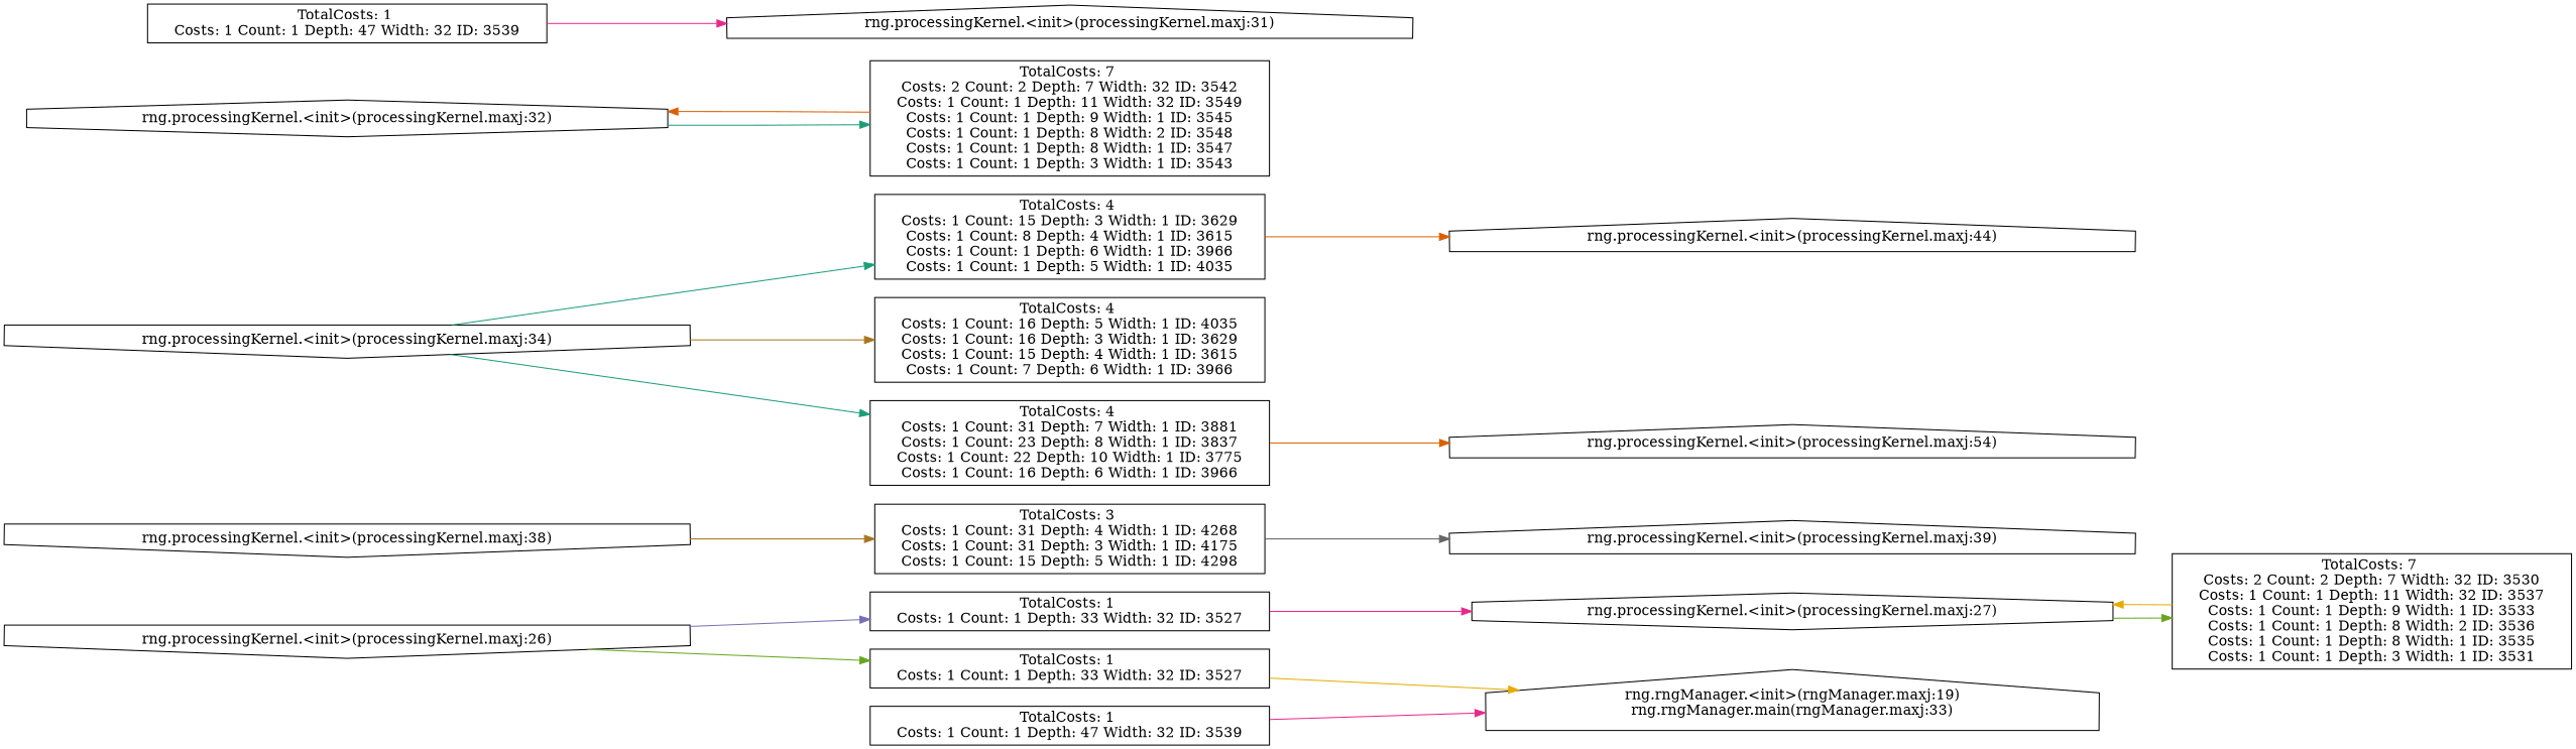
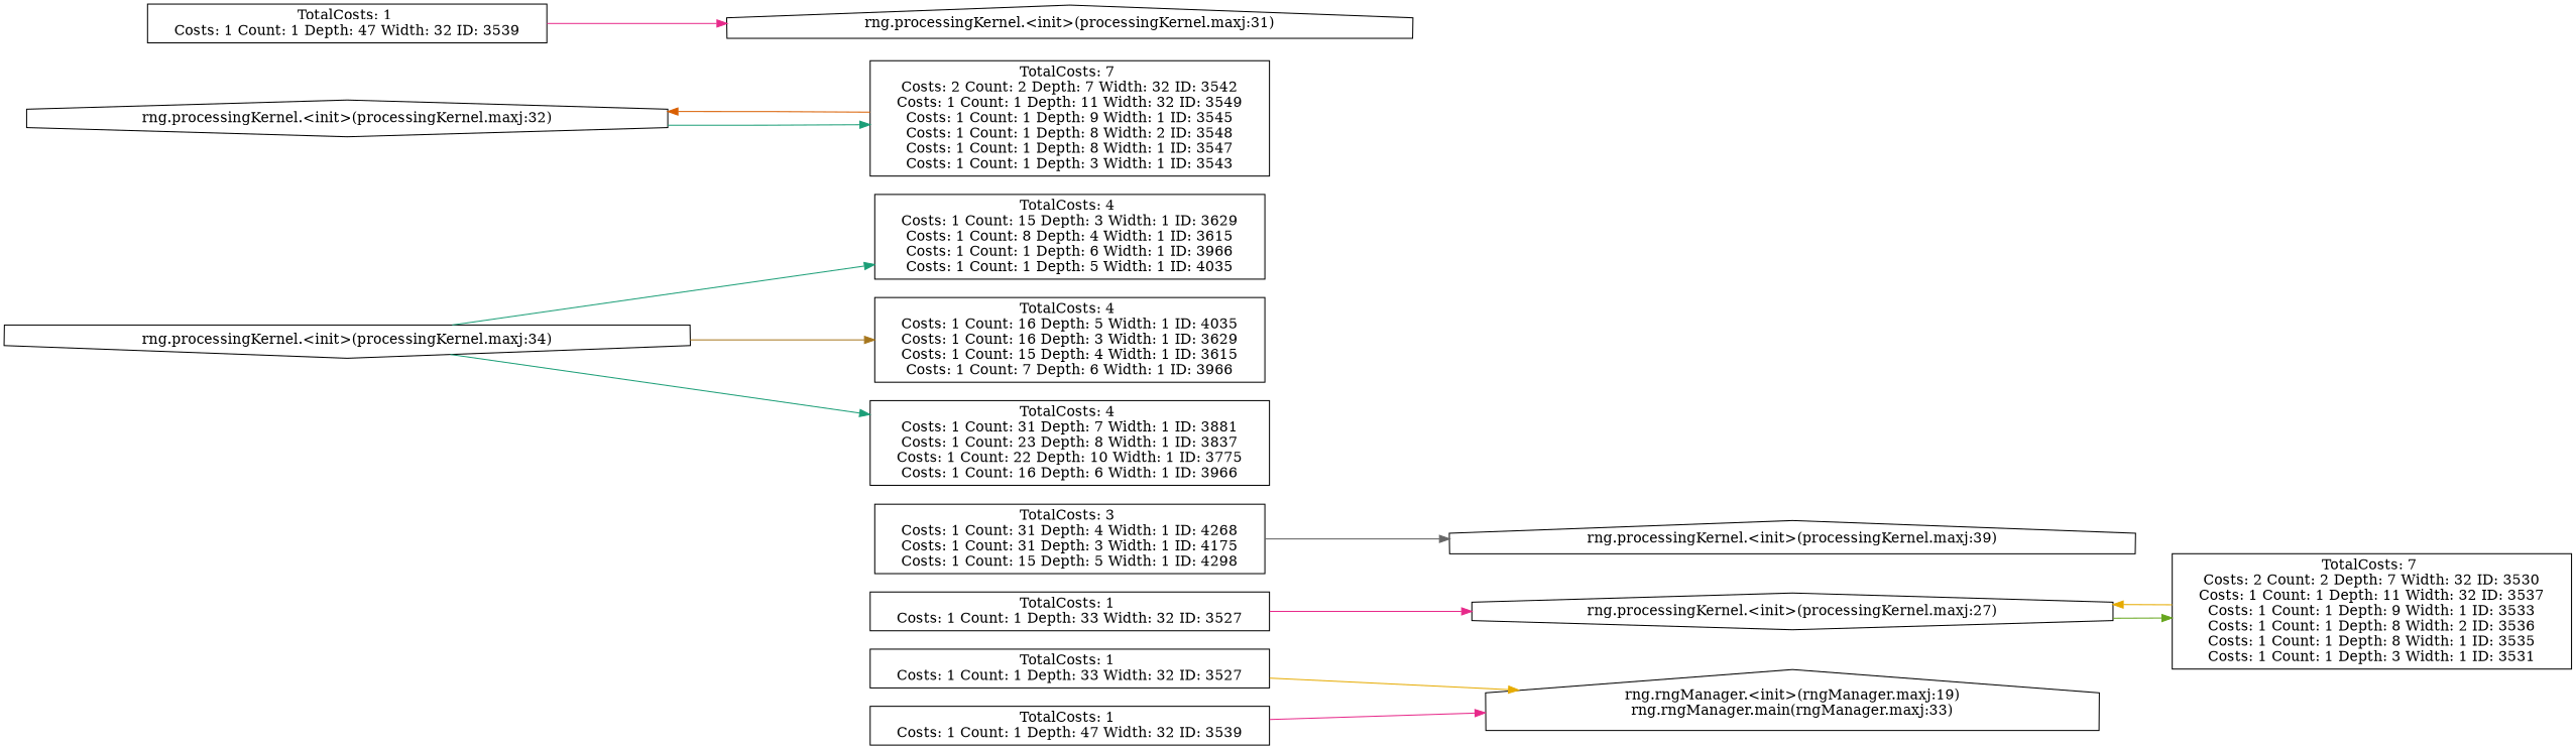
  digraph {
    rankdir=LR
    node [shape=box]
    edge [color="/dark28/4"]
-   n1 [label="rng.processingKernel.<init>(processingKernel.maxj:26)\n" shape=invhouse]
    n2 [label="TotalCosts: 1 \n    Costs: 1 Count: 1 Depth: 33 Width: 32 ID: 3527    \n"]
    n3 [label="TotalCosts: 1 \n    Costs: 1 Count: 1 Depth: 33 Width: 32 ID: 3527    \n"]
    n4 [label="rng.processingKernel.<init>(processingKernel.maxj:27)\n" orientation=90 shape=hexagon]
    n5 [label="rng.rngManager.<init>(rngManager.maxj:19)\nrng.rngManager.main(rngManager.maxj:33)\n" shape=house]
-   n6 [label="rng.processingKernel.<init>(processingKernel.maxj:38)\n" shape=invhouse]
    n7 [label="TotalCosts: 3 \n    Costs: 1 Count: 31 Depth: 4 Width: 1 ID: 4268    \n    Costs: 1 Count: 31 Depth: 3 Width: 1 ID: 4175    \n    Costs: 1 Count: 15 Depth: 5 Width: 1 ID: 4298    \n"]
    n8 [label="rng.processingKernel.<init>(processingKernel.maxj:39)\n" shape=house]
    n9 [label="TotalCosts: 7 \n    Costs: 2 Count: 2 Depth: 7 Width: 32 ID: 3530    \n    Costs: 1 Count: 1 Depth: 11 Width: 32 ID: 3537    \n    Costs: 1 Count: 1 Depth: 9 Width: 1 ID: 3533    \n    Costs: 1 Count: 1 Depth: 8 Width: 2 ID: 3536    \n    Costs: 1 Count: 1 Depth: 8 Width: 1 ID: 3535    \n    Costs: 1 Count: 1 Depth: 3 Width: 1 ID: 3531    \n"]
-   n10 [label="rng.processingKernel.<init>(processingKernel.maxj:44)\n" shape=house]
    n11 [label="rng.processingKernel.<init>(processingKernel.maxj:32)\n" orientation=90 shape=hexagon]
    n12 [label="TotalCosts: 7 \n    Costs: 2 Count: 2 Depth: 7 Width: 32 ID: 3542    \n    Costs: 1 Count: 1 Depth: 11 Width: 32 ID: 3549    \n    Costs: 1 Count: 1 Depth: 9 Width: 1 ID: 3545    \n    Costs: 1 Count: 1 Depth: 8 Width: 2 ID: 3548    \n    Costs: 1 Count: 1 Depth: 8 Width: 1 ID: 3547    \n    Costs: 1 Count: 1 Depth: 3 Width: 1 ID: 3543    \n"]
-   n13 [label="rng.processingKernel.<init>(processingKernel.maxj:54)\n" shape=house]
    n14 [label="TotalCosts: 1 \n    Costs: 1 Count: 1 Depth: 47 Width: 32 ID: 3539    \n"]
    n15 [label="TotalCosts: 1 \n    Costs: 1 Count: 1 Depth: 47 Width: 32 ID: 3539    \n"]
    n16 [label="rng.processingKernel.<init>(processingKernel.maxj:31)\n" shape=house]
    n17 [label="rng.processingKernel.<init>(processingKernel.maxj:34)\n" shape=invhouse]
    n18 [label="TotalCosts: 4 \n    Costs: 1 Count: 15 Depth: 3 Width: 1 ID: 3629    \n    Costs: 1 Count: 8 Depth: 4 Width: 1 ID: 3615    \n    Costs: 1 Count: 1 Depth: 6 Width: 1 ID: 3966    \n    Costs: 1 Count: 1 Depth: 5 Width: 1 ID: 4035    \n"]
    n19 [label="TotalCosts: 4 \n    Costs: 1 Count: 16 Depth: 5 Width: 1 ID: 4035    \n    Costs: 1 Count: 16 Depth: 3 Width: 1 ID: 3629    \n    Costs: 1 Count: 15 Depth: 4 Width: 1 ID: 3615    \n    Costs: 1 Count: 7 Depth: 6 Width: 1 ID: 3966    \n"]
    n20 [label="TotalCosts: 4 \n    Costs: 1 Count: 31 Depth: 7 Width: 1 ID: 3881    \n    Costs: 1 Count: 23 Depth: 8 Width: 1 ID: 3837    \n    Costs: 1 Count: 22 Depth: 10 Width: 1 ID: 3775    \n    Costs: 1 Count: 16 Depth: 6 Width: 1 ID: 3966    \n"]
-   n1 -> n2 [color="/dark28/3"]
-   n1 -> n3 [color="/dark28/5"]
    n2 -> n4
    n3 -> n5 [color="/dark28/6"]
    n4 -> n9 [color="/dark28/5"]
-   n6 -> n7 [color="/dark28/7"]
    n7 -> n8 [color="/dark28/8"]
    n9 -> n4 [color="/dark28/6"]
    n11 -> n12 [color="/dark28/1"]
    n12 -> n11 [color="/dark28/2"]
    n14 -> n5
    n15 -> n16
    n17 -> n18 [color="/dark28/1"]
    n17 -> n19 [color="/dark28/7"]
    n17 -> n20 [color="/dark28/1"]
-   n18 -> n10 [color="/dark28/2"]
-   n20 -> n13 [color="/dark28/2"]
  }
